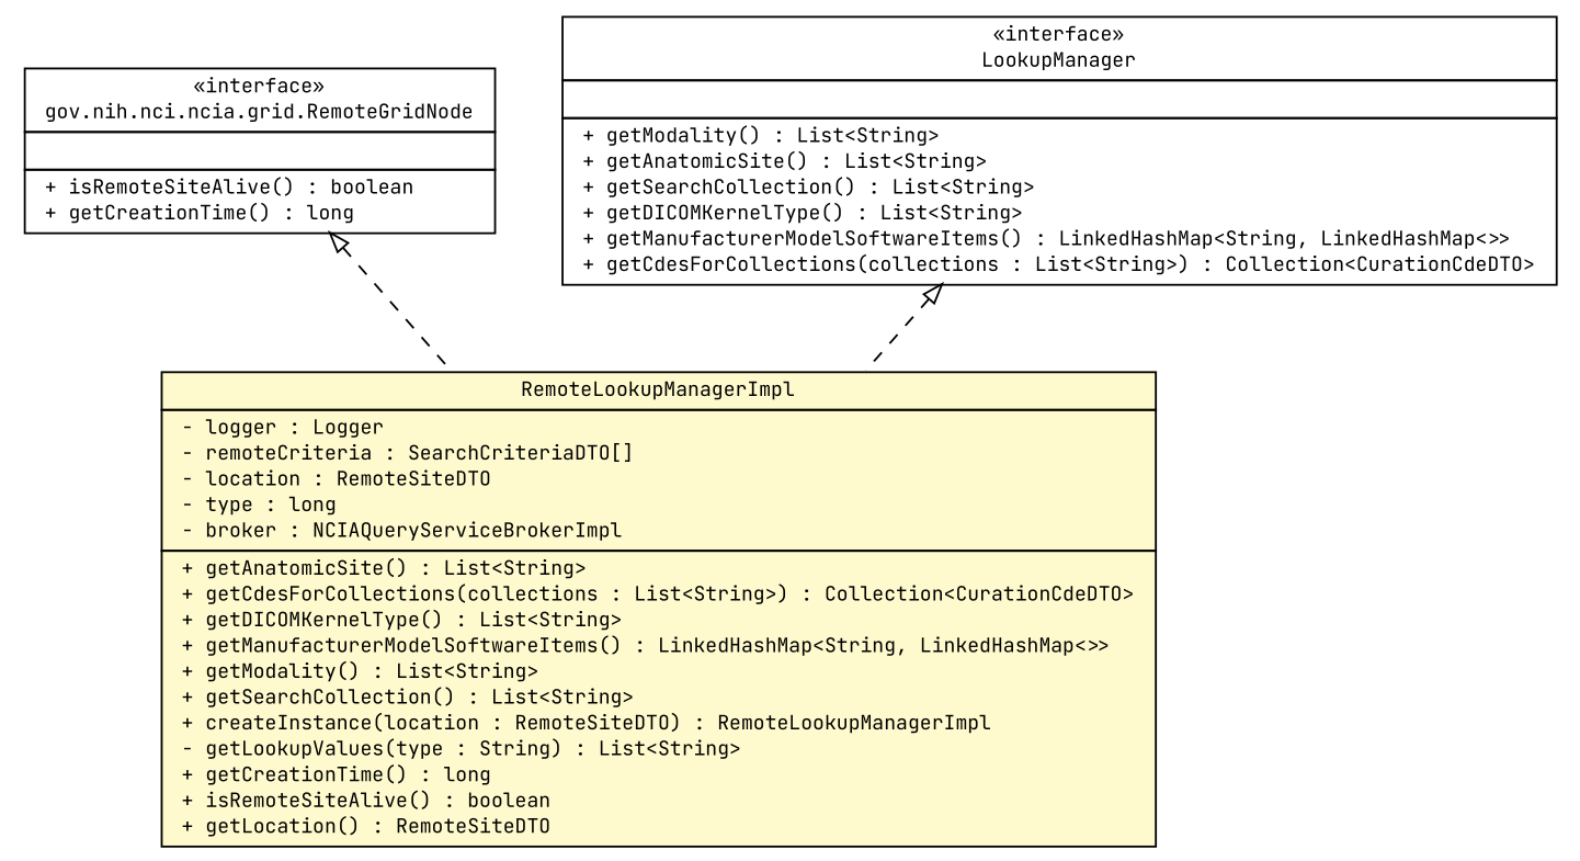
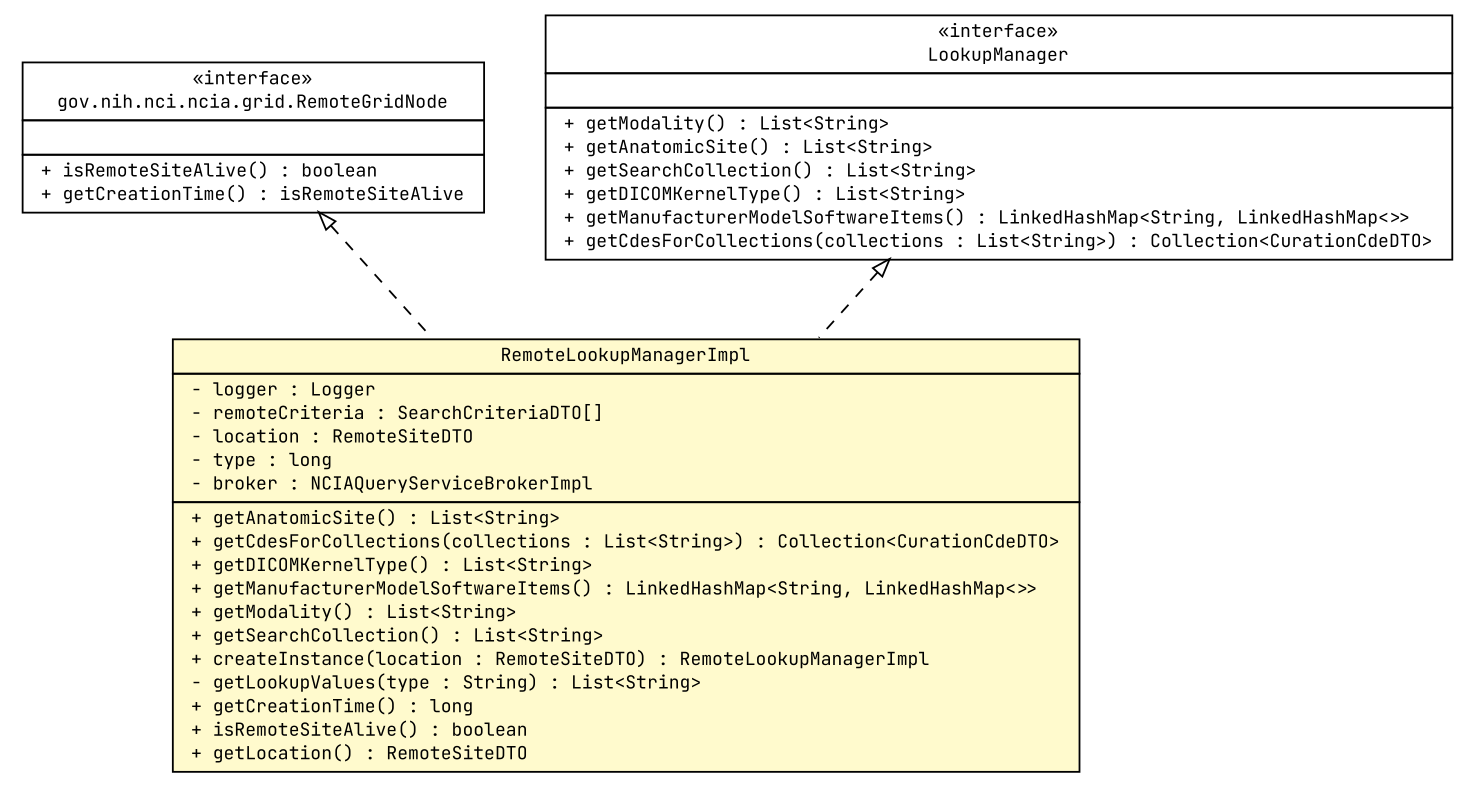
  digraph {
    fontname="JetBrains Mono"
    node [fontcolor=black fontname="JetBrains Mono" fontsize=10.0 shape=plaintext]
    edge [arrowtail=empty dir=back fontname="JetBrains Mono" fontsize=10 headport=p labelfontname=Helvetica labelfontsize=10 style=dashed tailport=p]
-   n1 [label=<<table border="0" cellborder="1" cellspacing="0" cellpadding="2" port="p" href="../grid/RemoteGridNode.html"> 		<tr><td><table border="0" cellspacing="0" cellpadding="1"> 			<tr><td> &laquo;interface&raquo; </td></tr> 			<tr><td> gov.nih.nci.ncia.grid.RemoteGridNode </td></tr> 		</table></td></tr> 		<tr><td><table border="0" cellspacing="0" cellpadding="1"> 			<tr><td align="left">  </td></tr> 		</table></td></tr> 		<tr><td><table border="0" cellspacing="0" cellpadding="1"> 			<tr><td align="left"> + isRemoteSiteAlive() : boolean </td></tr> 			<tr><td align="left"> + getCreationTime() : long </td></tr> 		</table></td></tr> 		</table>>]
+   n1 [label=<<table border="0" cellborder="1" cellspacing="0" cellpadding="2" port="p" href="../grid/RemoteGridNode.html"> 		<tr><td><table border="0" cellspacing="0" cellpadding="1"> 			<tr><td> &laquo;interface&raquo; </td></tr> 			<tr><td> gov.nih.nci.ncia.grid.RemoteGridNode </td></tr> 		</table></td></tr> 		<tr><td><table border="0" cellspacing="0" cellpadding="1"> 			<tr><td align="left">  </td></tr> 		</table></td></tr> 		<tr><td><table border="0" cellspacing="0" cellpadding="1"> 			<tr><td align="left"> + isRemoteSiteAlive() : boolean </td></tr> 			<tr><td align="left"> + getCreationTime() : isRemoteSiteAlive </td></tr> 		</table></td></tr> 		</table>>]
    n2 [label=<<table border="0" cellborder="1" cellspacing="0" cellpadding="2" port="p" bgcolor="lemonChiffon" href="./RemoteLookupManagerImpl.html"> 		<tr><td><table border="0" cellspacing="0" cellpadding="1"> 			<tr><td> RemoteLookupManagerImpl </td></tr> 		</table></td></tr> 		<tr><td><table border="0" cellspacing="0" cellpadding="1"> 			<tr><td align="left"> - logger : Logger </td></tr> 			<tr><td align="left"> - remoteCriteria : SearchCriteriaDTO[] </td></tr> 			<tr><td align="left"> - location : RemoteSiteDTO </td></tr> 			<tr><td align="left"> - type : long </td></tr> 			<tr><td align="left"> - broker : NCIAQueryServiceBrokerImpl </td></tr> 		</table></td></tr> 		<tr><td><table border="0" cellspacing="0" cellpadding="1"> 			<tr><td align="left"> + getAnatomicSite() : List&lt;String&gt; </td></tr> 			<tr><td align="left"> + getCdesForCollections(collections : List&lt;String&gt;) : Collection&lt;CurationCdeDTO&gt; </td></tr> 			<tr><td align="left"> + getDICOMKernelType() : List&lt;String&gt; </td></tr> 			<tr><td align="left"> + getManufacturerModelSoftwareItems() : LinkedHashMap&lt;String, LinkedHashMap&lt;&gt;&gt; </td></tr> 			<tr><td align="left"> + getModality() : List&lt;String&gt; </td></tr> 			<tr><td align="left"> + getSearchCollection() : List&lt;String&gt; </td></tr> 			<tr><td align="left"> + createInstance(location : RemoteSiteDTO) : RemoteLookupManagerImpl </td></tr> 			<tr><td align="left"> - getLookupValues(type : String) : List&lt;String&gt; </td></tr> 			<tr><td align="left"> + getCreationTime() : long </td></tr> 			<tr><td align="left"> + isRemoteSiteAlive() : boolean </td></tr> 			<tr><td align="left"> + getLocation() : RemoteSiteDTO </td></tr> 		</table></td></tr> 		</table>>]
    n3 [label=<<table border="0" cellborder="1" cellspacing="0" cellpadding="2" port="p" href="./LookupManager.html"> 		<tr><td><table border="0" cellspacing="0" cellpadding="1"> 			<tr><td> &laquo;interface&raquo; </td></tr> 			<tr><td> LookupManager </td></tr> 		</table></td></tr> 		<tr><td><table border="0" cellspacing="0" cellpadding="1"> 			<tr><td align="left">  </td></tr> 		</table></td></tr> 		<tr><td><table border="0" cellspacing="0" cellpadding="1"> 			<tr><td align="left"> + getModality() : List&lt;String&gt; </td></tr> 			<tr><td align="left"> + getAnatomicSite() : List&lt;String&gt; </td></tr> 			<tr><td align="left"> + getSearchCollection() : List&lt;String&gt; </td></tr> 			<tr><td align="left"> + getDICOMKernelType() : List&lt;String&gt; </td></tr> 			<tr><td align="left"> + getManufacturerModelSoftwareItems() : LinkedHashMap&lt;String, LinkedHashMap&lt;&gt;&gt; </td></tr> 			<tr><td align="left"> + getCdesForCollections(collections : List&lt;String&gt;) : Collection&lt;CurationCdeDTO&gt; </td></tr> 		</table></td></tr> 		</table>>]
    n1 -> n2
    n3 -> n2
  }
